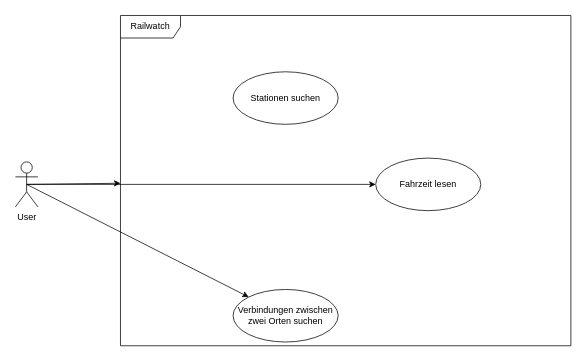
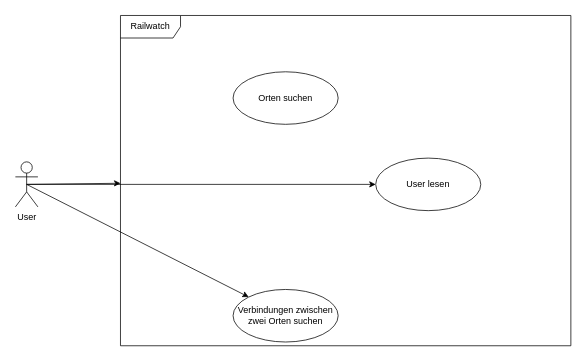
  <mxCell id="0" />
  <mxCell id="1" parent="0" />
  <mxCell id="2" value="Railwatch" style="shape=umlFrame;whiteSpace=wrap;html=1;width=80;height=30;" vertex="1" parent="1"><mxGeometry x="160" y="20" width="600" height="440" as="geometry" /></mxCell>
  <mxCell id="3" style="rounded=0;orthogonalLoop=1;jettySize=auto;html=1;exitX=0.5;exitY=0.5;exitDx=0;exitDy=0;exitPerimeter=0;" edge="1" parent="1" source="6" target="2"><mxGeometry relative="1" as="geometry" /></mxCell>
  <mxCell id="4" style="edgeStyle=none;rounded=0;orthogonalLoop=1;jettySize=auto;html=1;exitX=0.5;exitY=0.5;exitDx=0;exitDy=0;exitPerimeter=0;" edge="1" parent="1" source="6" target="8"><mxGeometry relative="1" as="geometry" /></mxCell>
  <mxCell id="5" style="edgeStyle=none;rounded=0;orthogonalLoop=1;jettySize=auto;html=1;exitX=0.5;exitY=0.5;exitDx=0;exitDy=0;exitPerimeter=0;" edge="1" parent="1" source="6" target="9"><mxGeometry relative="1" as="geometry" /></mxCell>
  <mxCell id="6" value="User" style="shape=umlActor;verticalLabelPosition=bottom;verticalAlign=top;html=1;" vertex="1" parent="1"><mxGeometry x="20" y="215" width="30" height="60" as="geometry" /></mxCell>
- <mxCell id="7" value="Stationen suchen" style="ellipse;whiteSpace=wrap;html=1;" vertex="1" parent="1"><mxGeometry x="310" y="95" width="140" height="70" as="geometry" /></mxCell>
+ <mxCell id="7" value="Orten suchen" style="ellipse;whiteSpace=wrap;html=1;" vertex="1" parent="1"><mxGeometry x="310" y="95" width="140" height="70" as="geometry" /></mxCell>
  <mxCell id="8" value="Verbindungen zwischen zwei Orten suchen" style="ellipse;whiteSpace=wrap;html=1;" vertex="1" parent="1"><mxGeometry x="310" y="385" width="140" height="70" as="geometry" /></mxCell>
- <mxCell id="9" value="Fahrzeit lesen" style="ellipse;whiteSpace=wrap;html=1;" vertex="1" parent="1"><mxGeometry x="500" y="210" width="140" height="70" as="geometry" /></mxCell>
+ <mxCell id="9" value="User lesen" style="ellipse;whiteSpace=wrap;html=1;" vertex="1" parent="1"><mxGeometry x="500" y="210" width="140" height="70" as="geometry" /></mxCell>
